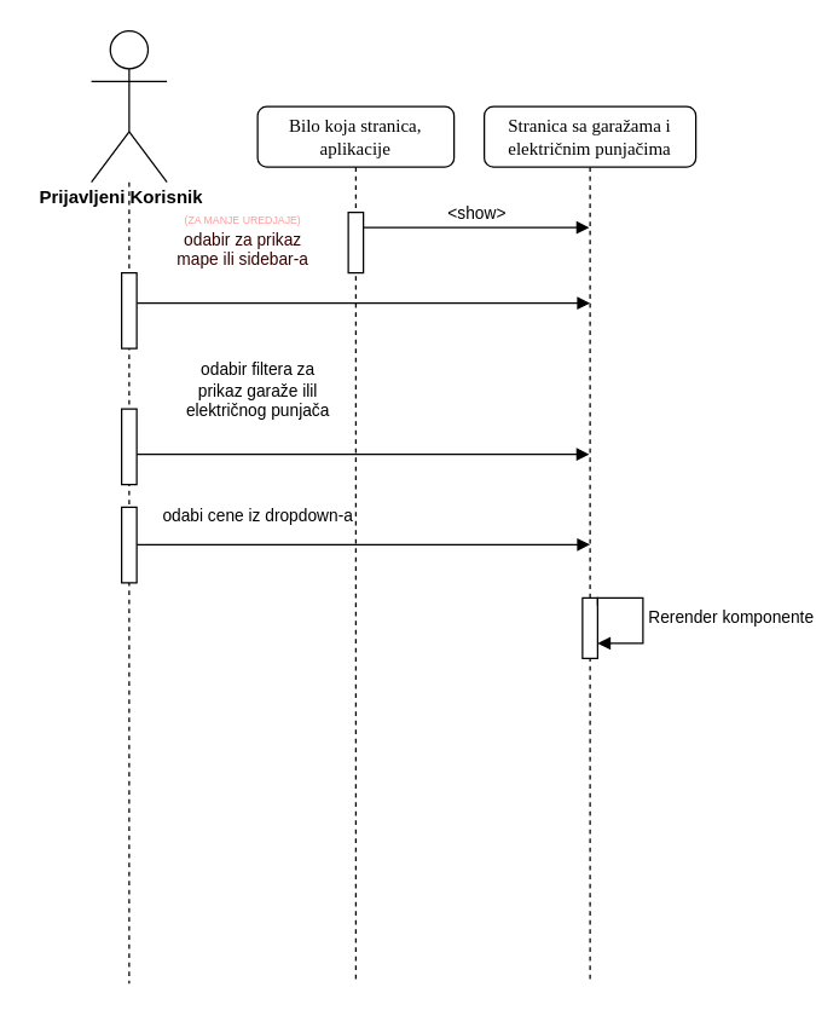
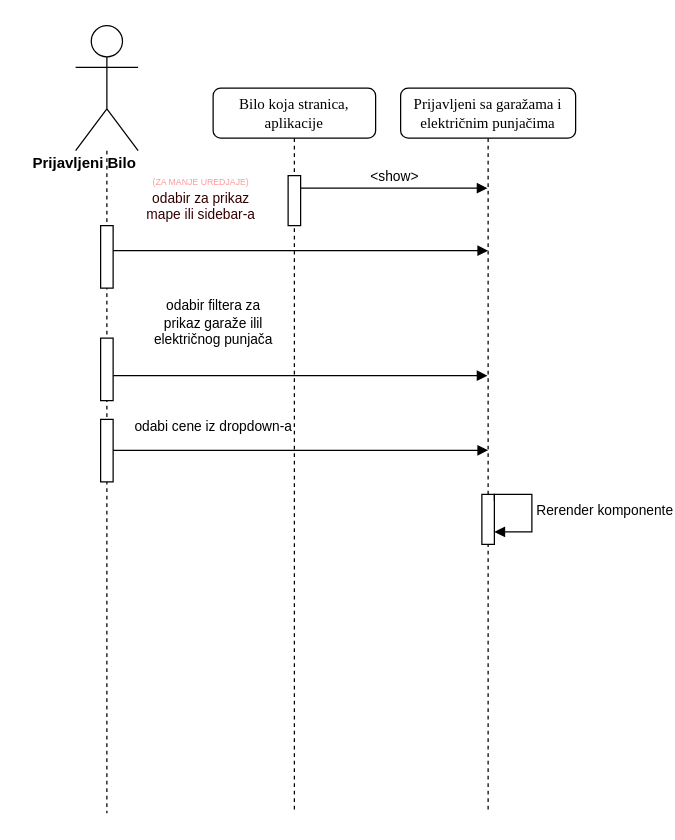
  <mxCell id="0" />
  <mxCell id="1" parent="0" />
  <mxCell id="2" value="Bilo koja stranica, aplikacije" style="shape=umlLifeline;perimeter=lifelinePerimeter;whiteSpace=wrap;html=1;container=1;collapsible=0;recursiveResize=0;outlineConnect=0;rounded=1;shadow=0;comic=0;labelBackgroundColor=none;strokeWidth=1;fontFamily=Verdana;fontSize=12;align=center;" parent="1" vertex="1"><mxGeometry x="170" y="70" width="130" height="580" as="geometry" /></mxCell>
  <mxCell id="3" value="" style="html=1;points=[[0,0,0,0,5],[0,1,0,0,-5],[1,0,0,0,5],[1,1,0,0,-5]];perimeter=orthogonalPerimeter;outlineConnect=0;targetShapes=umlLifeline;portConstraint=eastwest;newEdgeStyle={&quot;curved&quot;:0,&quot;rounded&quot;:0};" vertex="1" parent="2"><mxGeometry x="60" y="70" width="10" height="40" as="geometry" /></mxCell>
  <mxCell id="4" value="&amp;lt;show&amp;gt;" style="html=1;verticalAlign=bottom;endArrow=block;curved=0;rounded=0;" edge="1" target="8" parent="2"><mxGeometry relative="1" as="geometry"><mxPoint x="70.0" y="80" as="sourcePoint" /><mxPoint x="210" y="80" as="targetPoint" /><Array as="points"><mxPoint x="175.19" y="80" /></Array></mxGeometry></mxCell>
  <mxCell id="5" value="odabir filtera za&lt;div&gt;prikaz garaže ilil&lt;/div&gt;&lt;div&gt;električnog punjača&lt;/div&gt;" style="html=1;verticalAlign=bottom;endArrow=block;curved=0;rounded=0;" edge="1" parent="2" target="8"><mxGeometry x="-0.466" y="20" relative="1" as="geometry"><mxPoint x="-80" y="230" as="sourcePoint" /><mxPoint x="210" y="230" as="targetPoint" /><Array as="points" /><mxPoint as="offset" /></mxGeometry></mxCell>
  <mxCell id="6" value="odabi cene iz dropdown-a" style="html=1;verticalAlign=bottom;endArrow=block;curved=0;rounded=0;" edge="1" parent="2"><mxGeometry x="-0.467" y="10" relative="1" as="geometry"><mxPoint x="-80" y="289.71" as="sourcePoint" /><mxPoint x="220" y="289.71" as="targetPoint" /><Array as="points" /><mxPoint as="offset" /></mxGeometry></mxCell>
  <mxCell id="7" value="&lt;font color=&quot;#ff9999&quot; style=&quot;font-size: 7px;&quot;&gt;(ZA MANJE UREDJAJE)&lt;/font&gt;&lt;div&gt;&lt;font color=&quot;#330000&quot; style=&quot;font-size: 11px;&quot;&gt;odabir za prikaz&lt;/font&gt;&lt;/div&gt;&lt;div&gt;&lt;font color=&quot;#330000&quot; style=&quot;font-size: 11px;&quot;&gt;mape ili sidebar-a&lt;/font&gt;&lt;/div&gt;" style="html=1;verticalAlign=bottom;endArrow=block;curved=0;rounded=0;" edge="1" parent="2"><mxGeometry x="-0.533" y="20" relative="1" as="geometry"><mxPoint x="-80" y="130" as="sourcePoint" /><mxPoint x="220" y="130" as="targetPoint" /><Array as="points" /><mxPoint as="offset" /></mxGeometry></mxCell>
- <mxCell id="8" value="Stranica sa garažama i električnim punjačima" style="shape=umlLifeline;perimeter=lifelinePerimeter;whiteSpace=wrap;html=1;container=1;collapsible=0;recursiveResize=0;outlineConnect=0;rounded=1;shadow=0;comic=0;labelBackgroundColor=none;strokeWidth=1;fontFamily=Verdana;fontSize=12;align=center;" parent="1" vertex="1"><mxGeometry x="320" y="70" width="140" height="580" as="geometry" /></mxCell>
+ <mxCell id="8" value="Prijavljeni sa garažama i električnim punjačima" style="shape=umlLifeline;perimeter=lifelinePerimeter;whiteSpace=wrap;html=1;container=1;collapsible=0;recursiveResize=0;outlineConnect=0;rounded=1;shadow=0;comic=0;labelBackgroundColor=none;strokeWidth=1;fontFamily=Verdana;fontSize=12;align=center;" parent="1" vertex="1"><mxGeometry x="320" y="70" width="140" height="580" as="geometry" /></mxCell>
  <mxCell id="9" value="" style="html=1;points=[[0,0,0,0,5],[0,1,0,0,-5],[1,0,0,0,5],[1,1,0,0,-5]];perimeter=orthogonalPerimeter;outlineConnect=0;targetShapes=umlLifeline;portConstraint=eastwest;newEdgeStyle={&quot;curved&quot;:0,&quot;rounded&quot;:0};" vertex="1" parent="8"><mxGeometry x="65" y="325" width="10" height="40" as="geometry" /></mxCell>
  <mxCell id="10" value="Rerender komponente" style="html=1;align=left;spacingLeft=2;endArrow=block;rounded=0;edgeStyle=orthogonalEdgeStyle;curved=0;rounded=0;exitX=1;exitY=0;exitDx=0;exitDy=5;exitPerimeter=0;" edge="1" target="9" parent="8" source="9"><mxGeometry relative="1" as="geometry"><mxPoint x="75" y="305" as="sourcePoint" /><Array as="points"><mxPoint x="75" y="325" /><mxPoint x="105" y="325" /><mxPoint x="105" y="355" /></Array></mxGeometry></mxCell>
  <mxCell id="11" value="" style="shape=umlLifeline;perimeter=lifelinePerimeter;whiteSpace=wrap;html=1;container=1;dropTarget=0;collapsible=0;recursiveResize=0;outlineConnect=0;portConstraint=eastwest;newEdgeStyle={&quot;curved&quot;:0,&quot;rounded&quot;:0};participant=umlActor;size=100;" vertex="1" parent="1"><mxGeometry x="60" y="20" width="50" height="630" as="geometry" /></mxCell>
  <mxCell id="12" value="" style="html=1;points=[[0,0,0,0,5],[0,1,0,0,-5],[1,0,0,0,5],[1,1,0,0,-5]];perimeter=orthogonalPerimeter;outlineConnect=0;targetShapes=umlLifeline;portConstraint=eastwest;newEdgeStyle={&quot;curved&quot;:0,&quot;rounded&quot;:0};" vertex="1" parent="11"><mxGeometry x="20" y="250" width="10" height="50" as="geometry" /></mxCell>
  <mxCell id="13" value="" style="html=1;points=[[0,0,0,0,5],[0,1,0,0,-5],[1,0,0,0,5],[1,1,0,0,-5]];perimeter=orthogonalPerimeter;outlineConnect=0;targetShapes=umlLifeline;portConstraint=eastwest;newEdgeStyle={&quot;curved&quot;:0,&quot;rounded&quot;:0};" vertex="1" parent="11"><mxGeometry x="20" y="315" width="10" height="50" as="geometry" /></mxCell>
  <mxCell id="14" value="" style="html=1;points=[[0,0,0,0,5],[0,1,0,0,-5],[1,0,0,0,5],[1,1,0,0,-5]];perimeter=orthogonalPerimeter;outlineConnect=0;targetShapes=umlLifeline;portConstraint=eastwest;newEdgeStyle={&quot;curved&quot;:0,&quot;rounded&quot;:0};" vertex="1" parent="11"><mxGeometry x="20" y="160" width="10" height="50" as="geometry" /></mxCell>
- <mxCell id="15" value="&lt;b&gt;Prijavljeni&amp;nbsp;&lt;span style=&quot;background-color: initial;&quot;&gt;Korisnik&lt;/span&gt;&lt;/b&gt;" style="text;strokeColor=none;fillColor=none;align=left;verticalAlign=middle;spacingLeft=4;spacingRight=4;overflow=hidden;points=[[0,0.5],[1,0.5]];portConstraint=eastwest;rotatable=0;whiteSpace=wrap;html=1;" vertex="1" parent="1"><mxGeometry x="20" y="110" width="160" height="40" as="geometry" /></mxCell>
+ <mxCell id="15" value="&lt;b&gt;Prijavljeni&amp;nbsp;&lt;span style=&quot;background-color: initial;&quot;&gt;Bilo&lt;/span&gt;&lt;/b&gt;" style="text;strokeColor=none;fillColor=none;align=left;verticalAlign=middle;spacingLeft=4;spacingRight=4;overflow=hidden;points=[[0,0.5],[1,0.5]];portConstraint=eastwest;rotatable=0;whiteSpace=wrap;html=1;" vertex="1" parent="1"><mxGeometry x="20" y="110" width="160" height="40" as="geometry" /></mxCell>
